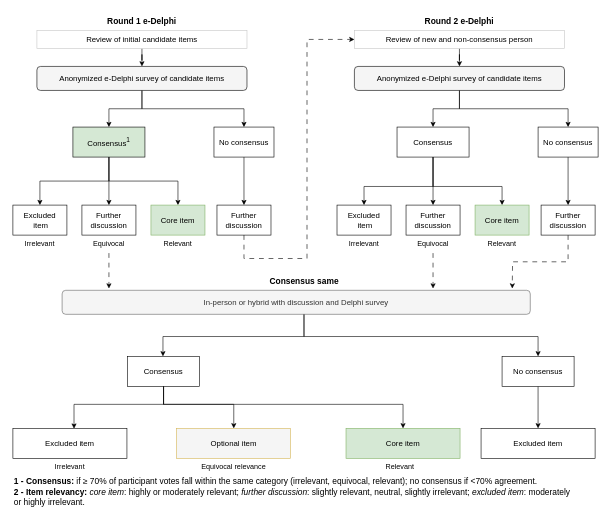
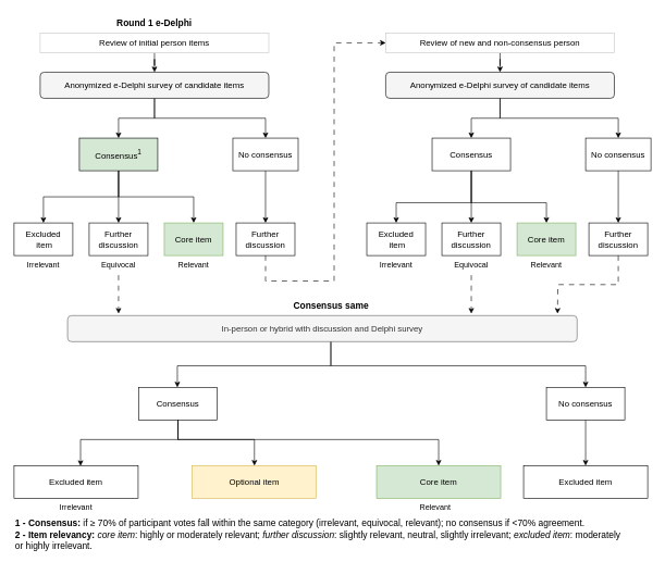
  <mxCell id="0" />
  <mxCell id="1" parent="0" />
  <mxCell id="2" value="" style="edgeStyle=orthogonalEdgeStyle;rounded=0;orthogonalLoop=1;jettySize=auto;html=1;" parent="1" source="3" target="5" edge="1"><mxGeometry relative="1" as="geometry" /></mxCell>
- <mxCell id="3" value="Review of initial candidate items" style="rounded=0;whiteSpace=wrap;html=1;fontSize=13;strokeColor=#C7C7C7;" parent="1" vertex="1"><mxGeometry x="61" y="50" width="350" height="30" as="geometry" /></mxCell>
+ <mxCell id="3" value="Review of initial person items" style="rounded=0;whiteSpace=wrap;html=1;fontSize=13;strokeColor=#C7C7C7;" parent="1" vertex="1"><mxGeometry x="61" y="50" width="350" height="30" as="geometry" /></mxCell>
  <mxCell id="4" value="" style="edgeStyle=orthogonalEdgeStyle;rounded=0;orthogonalLoop=1;jettySize=auto;html=1;exitX=0.5;exitY=1;exitDx=0;exitDy=0;entryX=0.5;entryY=0;entryDx=0;entryDy=0;" parent="1" source="5" target="7" edge="1"><mxGeometry relative="1" as="geometry" /></mxCell>
  <mxCell id="5" value="&lt;font style=&quot;font-size: 13px;&quot;&gt;Anonymized e-Delphi survey of candidate items&lt;/font&gt;" style="rounded=1;whiteSpace=wrap;html=1;fillColor=#f5f5f5;" parent="1" vertex="1"><mxGeometry x="61" y="110" width="350" height="40" as="geometry" /></mxCell>
  <mxCell id="6" value="" style="edgeStyle=orthogonalEdgeStyle;rounded=0;orthogonalLoop=1;jettySize=auto;html=1;" parent="1" source="7" target="12" edge="1"><mxGeometry relative="1" as="geometry" /></mxCell>
  <mxCell id="7" value="Consensus&lt;sup&gt;1&lt;/sup&gt;" style="rounded=0;whiteSpace=wrap;html=1;fontSize=13;fillColor=#d5e8d4;" parent="1" vertex="1"><mxGeometry x="121" y="211" width="120" height="50" as="geometry" /></mxCell>
  <mxCell id="8" value="" style="edgeStyle=orthogonalEdgeStyle;rounded=0;orthogonalLoop=1;jettySize=auto;html=1;" parent="1" source="10" target="17" edge="1"><mxGeometry relative="1" as="geometry" /></mxCell>
  <mxCell id="9" value="" style="edgeStyle=orthogonalEdgeStyle;rounded=0;orthogonalLoop=1;jettySize=auto;html=1;startArrow=classic;startFill=1;endArrow=none;endFill=0;entryX=0.5;entryY=1;entryDx=0;entryDy=0;exitX=0.5;exitY=0;exitDx=0;exitDy=0;" parent="1" source="10" target="5" edge="1"><mxGeometry relative="1" as="geometry" /></mxCell>
  <mxCell id="10" value="No consensus" style="rounded=0;whiteSpace=wrap;html=1;fontSize=13;" parent="1" vertex="1"><mxGeometry x="356" y="211" width="100" height="50" as="geometry" /></mxCell>
  <mxCell id="11" value="" style="edgeStyle=orthogonalEdgeStyle;rounded=0;orthogonalLoop=1;jettySize=auto;html=1;dashed=1;dashPattern=8 8;exitX=0.5;exitY=1;exitDx=0;exitDy=0;" parent="1" source="19" edge="1"><mxGeometry relative="1" as="geometry"><mxPoint x="181" y="480" as="targetPoint" /></mxGeometry></mxCell>
  <mxCell id="12" value="Further discussion" style="rounded=0;whiteSpace=wrap;html=1;fontSize=13;" parent="1" vertex="1"><mxGeometry x="136" y="341" width="90" height="50" as="geometry" /></mxCell>
  <mxCell id="13" value="" style="edgeStyle=orthogonalEdgeStyle;rounded=0;orthogonalLoop=1;jettySize=auto;html=1;startArrow=classic;startFill=1;endArrow=none;endFill=0;entryX=0.5;entryY=1;entryDx=0;entryDy=0;exitX=0.5;exitY=0;exitDx=0;exitDy=0;" parent="1" source="14" target="7" edge="1"><mxGeometry relative="1" as="geometry" /></mxCell>
  <mxCell id="14" value="Excluded&lt;br&gt;&amp;nbsp;item" style="rounded=0;whiteSpace=wrap;html=1;fontSize=13;" parent="1" vertex="1"><mxGeometry x="21" y="341" width="90" height="50" as="geometry" /></mxCell>
  <mxCell id="15" value="" style="edgeStyle=orthogonalEdgeStyle;rounded=0;orthogonalLoop=1;jettySize=auto;html=1;startArrow=classic;startFill=1;endArrow=none;endFill=0;" parent="1" source="16" edge="1"><mxGeometry relative="1" as="geometry"><mxPoint x="181" y="261" as="targetPoint" /><Array as="points"><mxPoint x="296" y="301" /><mxPoint x="181" y="301" /></Array></mxGeometry></mxCell>
  <mxCell id="16" value="Core item" style="rounded=0;whiteSpace=wrap;html=1;fontSize=13;fillColor=#d5e8d4;strokeColor=#82b366;" parent="1" vertex="1"><mxGeometry x="251" y="341" width="90" height="50" as="geometry" /></mxCell>
  <mxCell id="17" value="Further discussion" style="rounded=0;whiteSpace=wrap;html=1;fontSize=13;" parent="1" vertex="1"><mxGeometry x="361" y="341" width="90" height="50" as="geometry" /></mxCell>
  <mxCell id="18" value="&lt;font style=&quot;font-size: 12px;&quot;&gt;Irrelevant&lt;/font&gt;" style="text;html=1;strokeColor=none;fillColor=none;align=center;verticalAlign=middle;whiteSpace=wrap;rounded=0;fontSize=12;" parent="1" vertex="1"><mxGeometry x="21" y="391" width="90" height="30" as="geometry" /></mxCell>
  <mxCell id="19" value="&lt;font style=&quot;font-size: 12px;&quot;&gt;Equivocal&lt;/font&gt;" style="text;html=1;strokeColor=none;fillColor=none;align=center;verticalAlign=middle;whiteSpace=wrap;rounded=0;fontSize=12;" parent="1" vertex="1"><mxGeometry x="136" y="391" width="90" height="30" as="geometry" /></mxCell>
  <mxCell id="20" value="&lt;font style=&quot;font-size: 12px;&quot;&gt;Relevant&lt;/font&gt;" style="text;html=1;strokeColor=none;fillColor=none;align=center;verticalAlign=middle;whiteSpace=wrap;rounded=0;fontSize=12;" parent="1" vertex="1"><mxGeometry x="251" y="391" width="90" height="30" as="geometry" /></mxCell>
  <mxCell id="21" value="&lt;font style=&quot;font-size: 14px;&quot;&gt;&lt;b&gt;1 - Consensus:&lt;/b&gt; if&amp;nbsp;&lt;span style=&quot;line-height: 15.693px; font-family: Calibri, sans-serif;&quot;&gt;≥ 70% of participant votes fall within the same category (irrelevant, equivocal, relevant); no consensus if &amp;lt;70% agreement.&lt;br&gt;&lt;font style=&quot;&quot;&gt;&lt;b style=&quot;&quot;&gt;2 - Item relevancy:&lt;/b&gt; &lt;i style=&quot;&quot;&gt;core item&lt;/i&gt;: highly or moderately relevant; &lt;i style=&quot;&quot;&gt;further discussion&lt;/i&gt;: slightly relevant, neutral, slightly irrelevant; &lt;i style=&quot;&quot;&gt;excluded item&lt;/i&gt;: moderately or highly irrelevant.&lt;br&gt;&lt;/font&gt;&lt;/span&gt;&lt;/font&gt;&lt;span style=&quot;font-size: 12px;&quot;&gt;&lt;/span&gt;" style="text;html=1;strokeColor=none;fillColor=none;align=left;verticalAlign=middle;whiteSpace=wrap;rounded=0;fontSize=12;" parent="1" vertex="1"><mxGeometry x="21" y="799" width="930" height="40" as="geometry" /></mxCell>
  <mxCell id="22" value="" style="edgeStyle=orthogonalEdgeStyle;rounded=0;orthogonalLoop=1;jettySize=auto;html=1;fontSize=13;" parent="1" source="23" target="25" edge="1"><mxGeometry relative="1" as="geometry" /></mxCell>
  <mxCell id="23" value="Review of new and non-consensus person" style="rounded=0;whiteSpace=wrap;html=1;fontSize=13;strokeColor=#C7C7C7;" parent="1" vertex="1"><mxGeometry x="590" y="50" width="350" height="30" as="geometry" /></mxCell>
  <mxCell id="24" value="" style="edgeStyle=orthogonalEdgeStyle;rounded=0;orthogonalLoop=1;jettySize=auto;html=1;entryX=0.5;entryY=0;entryDx=0;entryDy=0;" parent="1" source="25" target="27" edge="1"><mxGeometry relative="1" as="geometry" /></mxCell>
  <mxCell id="25" value="Anonymized e-Delphi survey of candidate items" style="rounded=1;whiteSpace=wrap;html=1;fontSize=13;fillColor=#f5f5f5;" parent="1" vertex="1"><mxGeometry x="590" y="110" width="350" height="40" as="geometry" /></mxCell>
  <mxCell id="26" value="" style="edgeStyle=orthogonalEdgeStyle;rounded=0;orthogonalLoop=1;jettySize=auto;html=1;fontSize=13;exitX=0.5;exitY=1;exitDx=0;exitDy=0;" parent="1" source="27" target="32" edge="1"><mxGeometry relative="1" as="geometry" /></mxCell>
  <mxCell id="27" value="Consensus" style="rounded=0;whiteSpace=wrap;html=1;fontSize=13;" parent="1" vertex="1"><mxGeometry x="661" y="211" width="120" height="50" as="geometry" /></mxCell>
  <mxCell id="28" value="" style="edgeStyle=orthogonalEdgeStyle;rounded=0;orthogonalLoop=1;jettySize=auto;html=1;fontSize=13;" parent="1" source="30" target="38" edge="1"><mxGeometry relative="1" as="geometry" /></mxCell>
  <mxCell id="29" value="" style="edgeStyle=orthogonalEdgeStyle;rounded=0;orthogonalLoop=1;jettySize=auto;html=1;startArrow=classic;startFill=1;endArrow=none;endFill=0;" parent="1" source="30" target="25" edge="1"><mxGeometry relative="1" as="geometry" /></mxCell>
  <mxCell id="30" value="No consensus" style="rounded=0;whiteSpace=wrap;html=1;fontSize=13;" parent="1" vertex="1"><mxGeometry x="896" y="211" width="100" height="50" as="geometry" /></mxCell>
  <mxCell id="31" value="" style="edgeStyle=orthogonalEdgeStyle;rounded=0;orthogonalLoop=1;jettySize=auto;html=1;dashed=1;dashPattern=8 8;exitX=0.5;exitY=1;exitDx=0;exitDy=0;" parent="1" source="40" edge="1"><mxGeometry relative="1" as="geometry"><mxPoint x="721" y="480" as="targetPoint" /></mxGeometry></mxCell>
  <mxCell id="32" value="Further discussion" style="rounded=0;whiteSpace=wrap;html=1;fontSize=13;" parent="1" vertex="1"><mxGeometry x="676" y="341" width="90" height="50" as="geometry" /></mxCell>
  <mxCell id="33" value="" style="edgeStyle=orthogonalEdgeStyle;rounded=0;orthogonalLoop=1;jettySize=auto;html=1;startArrow=classic;startFill=1;endArrow=none;endFill=0;fontSize=13;" parent="1" source="34" target="27" edge="1"><mxGeometry relative="1" as="geometry"><Array as="points"><mxPoint x="606" y="310" /><mxPoint x="721" y="310" /></Array></mxGeometry></mxCell>
  <mxCell id="34" value="Excluded&lt;br style=&quot;font-size: 13px;&quot;&gt;&amp;nbsp;item" style="rounded=0;whiteSpace=wrap;html=1;fontSize=13;" parent="1" vertex="1"><mxGeometry x="561" y="341" width="90" height="50" as="geometry" /></mxCell>
  <mxCell id="35" value="" style="edgeStyle=orthogonalEdgeStyle;rounded=0;orthogonalLoop=1;jettySize=auto;html=1;startArrow=classic;startFill=1;endArrow=none;endFill=0;fontSize=13;entryX=0.5;entryY=1;entryDx=0;entryDy=0;" parent="1" source="36" target="27" edge="1"><mxGeometry relative="1" as="geometry"><Array as="points"><mxPoint x="836" y="310" /><mxPoint x="721" y="310" /></Array></mxGeometry></mxCell>
  <mxCell id="36" value="Core item" style="rounded=0;whiteSpace=wrap;html=1;fontSize=13;fillColor=#d5e8d4;strokeColor=#82b366;" parent="1" vertex="1"><mxGeometry x="791" y="341" width="90" height="50" as="geometry" /></mxCell>
  <mxCell id="37" value="" style="edgeStyle=orthogonalEdgeStyle;rounded=0;orthogonalLoop=1;jettySize=auto;html=1;dashed=1;dashPattern=8 8;exitX=0.5;exitY=1;exitDx=0;exitDy=0;" parent="1" source="38" edge="1"><mxGeometry relative="1" as="geometry"><mxPoint x="853" y="480" as="targetPoint" /></mxGeometry></mxCell>
  <mxCell id="38" value="&lt;font style=&quot;font-size: 13px;&quot;&gt;Further discussion&lt;/font&gt;" style="rounded=0;whiteSpace=wrap;html=1;" parent="1" vertex="1"><mxGeometry x="901" y="341" width="90" height="50" as="geometry" /></mxCell>
  <mxCell id="39" value="&lt;font style=&quot;font-size: 12px;&quot;&gt;Irrelevant&lt;/font&gt;" style="text;html=1;strokeColor=none;fillColor=none;align=center;verticalAlign=middle;whiteSpace=wrap;rounded=0;fontSize=12;" parent="1" vertex="1"><mxGeometry x="561" y="391" width="90" height="30" as="geometry" /></mxCell>
  <mxCell id="40" value="&lt;font style=&quot;font-size: 12px;&quot;&gt;Equivocal&lt;/font&gt;" style="text;html=1;strokeColor=none;fillColor=none;align=center;verticalAlign=middle;whiteSpace=wrap;rounded=0;fontSize=12;" parent="1" vertex="1"><mxGeometry x="676" y="391" width="90" height="30" as="geometry" /></mxCell>
  <mxCell id="41" value="&lt;font style=&quot;font-size: 12px;&quot;&gt;Relevant&lt;/font&gt;" style="text;html=1;strokeColor=none;fillColor=none;align=center;verticalAlign=middle;whiteSpace=wrap;rounded=0;fontSize=12;" parent="1" vertex="1"><mxGeometry x="791" y="391" width="90" height="30" as="geometry" /></mxCell>
  <mxCell id="42" value="" style="edgeStyle=orthogonalEdgeStyle;rounded=0;orthogonalLoop=1;jettySize=auto;html=1;" parent="1" source="43" target="45" edge="1"><mxGeometry relative="1" as="geometry"><Array as="points"><mxPoint x="506" y="560" /><mxPoint x="271" y="560" /></Array></mxGeometry></mxCell>
  <mxCell id="43" value="&lt;font style=&quot;font-size: 13px;&quot;&gt;In-person or hybrid with discussion and Delphi survey&lt;/font&gt;" style="rounded=1;whiteSpace=wrap;html=1;fillColor=#f5f5f5;fontColor=#333333;strokeColor=#666666;" parent="1" vertex="1"><mxGeometry x="103" y="483" width="780" height="40" as="geometry" /></mxCell>
  <mxCell id="44" value="" style="edgeStyle=orthogonalEdgeStyle;rounded=0;orthogonalLoop=1;jettySize=auto;html=1;fontSize=13;exitX=0.5;exitY=1;exitDx=0;exitDy=0;" parent="1" source="45" target="46" edge="1"><mxGeometry relative="1" as="geometry"><mxPoint x="181" y="633" as="sourcePoint" /><Array as="points"><mxPoint x="272" y="673" /><mxPoint x="389" y="673" /></Array></mxGeometry></mxCell>
  <mxCell id="45" value="Consensus" style="rounded=0;whiteSpace=wrap;html=1;fontSize=13;" parent="1" vertex="1"><mxGeometry x="212" y="593" width="120" height="50" as="geometry" /></mxCell>
- <mxCell id="46" value="Optional item" style="rounded=0;whiteSpace=wrap;html=1;fontSize=13;fillColor=#f5f5f5;strokeColor=#d6b656;" parent="1" vertex="1"><mxGeometry x="293.5" y="713" width="190" height="50" as="geometry" /></mxCell>
+ <mxCell id="46" value="Optional item" style="rounded=0;whiteSpace=wrap;html=1;fontSize=13;fillColor=#fff2cc;strokeColor=#d6b656;" parent="1" vertex="1"><mxGeometry x="293.5" y="713" width="190" height="50" as="geometry" /></mxCell>
  <mxCell id="47" value="" style="edgeStyle=orthogonalEdgeStyle;rounded=0;orthogonalLoop=1;jettySize=auto;html=1;startArrow=classic;startFill=1;endArrow=none;endFill=0;fontSize=13;exitX=0.536;exitY=0.01;exitDx=0;exitDy=0;exitPerimeter=0;" parent="1" source="48" target="45" edge="1"><mxGeometry relative="1" as="geometry"><Array as="points"><mxPoint x="123" y="673" /><mxPoint x="272" y="673" /></Array></mxGeometry></mxCell>
  <mxCell id="48" value="Excluded item" style="rounded=0;whiteSpace=wrap;html=1;fontSize=13;" parent="1" vertex="1"><mxGeometry x="21" y="713" width="190" height="50" as="geometry" /></mxCell>
  <mxCell id="49" value="" style="edgeStyle=orthogonalEdgeStyle;rounded=0;orthogonalLoop=1;jettySize=auto;html=1;startArrow=classic;startFill=1;endArrow=none;endFill=0;fontSize=13;entryX=0.5;entryY=1;entryDx=0;entryDy=0;" parent="1" source="50" target="45" edge="1"><mxGeometry relative="1" as="geometry"><Array as="points"><mxPoint x="671" y="673" /><mxPoint x="272" y="673" /></Array></mxGeometry></mxCell>
  <mxCell id="50" value="Core item" style="rounded=0;whiteSpace=wrap;html=1;fontSize=13;fillColor=#d5e8d4;strokeColor=#82b366;" parent="1" vertex="1"><mxGeometry x="576" y="713" width="190" height="50" as="geometry" /></mxCell>
  <mxCell id="51" value="" style="edgeStyle=orthogonalEdgeStyle;rounded=0;orthogonalLoop=1;jettySize=auto;html=1;fontSize=13;" parent="1" source="53" target="54" edge="1"><mxGeometry relative="1" as="geometry" /></mxCell>
  <mxCell id="52" value="" style="edgeStyle=orthogonalEdgeStyle;rounded=0;orthogonalLoop=1;jettySize=auto;html=1;startArrow=classic;startFill=1;endArrow=none;endFill=0;" parent="1" source="53" target="43" edge="1"><mxGeometry relative="1" as="geometry"><Array as="points"><mxPoint x="896" y="560" /><mxPoint x="506" y="560" /></Array></mxGeometry></mxCell>
  <mxCell id="53" value="No consensus" style="rounded=0;whiteSpace=wrap;html=1;fontSize=13;" parent="1" vertex="1"><mxGeometry x="836" y="593" width="120" height="50" as="geometry" /></mxCell>
  <mxCell id="54" value="Excluded item" style="rounded=0;whiteSpace=wrap;html=1;fontSize=13;" parent="1" vertex="1"><mxGeometry x="801" y="713" width="190" height="50" as="geometry" /></mxCell>
  <mxCell id="55" value="" style="endArrow=classic;html=1;rounded=0;exitX=0.5;exitY=1;exitDx=0;exitDy=0;entryX=0;entryY=0.5;entryDx=0;entryDy=0;dashed=1;dashPattern=8 8;" parent="1" source="17" target="23" edge="1"><mxGeometry width="50" height="50" relative="1" as="geometry"><mxPoint x="491" y="360" as="sourcePoint" /><mxPoint x="551" y="70" as="targetPoint" /><Array as="points"><mxPoint x="406" y="430" /><mxPoint x="511" y="430" /><mxPoint x="511" y="65" /></Array></mxGeometry></mxCell>
  <mxCell id="56" value="Round 1 e-Delphi" style="text;html=1;strokeColor=none;fillColor=none;align=center;verticalAlign=middle;whiteSpace=wrap;rounded=0;fontSize=14;fontStyle=1" parent="1" vertex="1"><mxGeometry x="176" y="20" width="120" height="30" as="geometry" /></mxCell>
- <mxCell id="57" value="Round 2 e-Delphi" style="text;html=1;strokeColor=none;fillColor=none;align=center;verticalAlign=middle;whiteSpace=wrap;rounded=0;fontSize=14;fontStyle=1" parent="1" vertex="1"><mxGeometry x="705" y="20" width="120" height="30" as="geometry" /></mxCell>
  <mxCell id="58" value="Consensus same" style="text;html=1;strokeColor=none;fillColor=none;align=center;verticalAlign=middle;whiteSpace=wrap;rounded=0;fontSize=14;fontStyle=1" parent="1" vertex="1"><mxGeometry x="428.5" y="453" width="155" height="30" as="geometry" /></mxCell>
  <mxCell id="59" value="&lt;font style=&quot;font-size: 12px;&quot;&gt;Irrelevant&lt;/font&gt;" style="text;html=1;strokeColor=none;fillColor=none;align=center;verticalAlign=middle;whiteSpace=wrap;rounded=0;fontSize=12;" parent="1" vertex="1"><mxGeometry x="20" y="763" width="192" height="30" as="geometry" /></mxCell>
- <mxCell id="60" value="&lt;font style=&quot;font-size: 12px;&quot;&gt;Equivocal relevance&lt;/font&gt;" style="text;html=1;strokeColor=none;fillColor=none;align=center;verticalAlign=middle;whiteSpace=wrap;rounded=0;fontSize=12;" parent="1" vertex="1"><mxGeometry x="293.5" y="763" width="190" height="30" as="geometry" /></mxCell>
  <mxCell id="61" value="&lt;font style=&quot;font-size: 12px;&quot;&gt;Relevant&lt;/font&gt;" style="text;html=1;strokeColor=none;fillColor=none;align=center;verticalAlign=middle;whiteSpace=wrap;rounded=0;fontSize=12;" parent="1" vertex="1"><mxGeometry x="571" y="763" width="190" height="30" as="geometry" /></mxCell>
